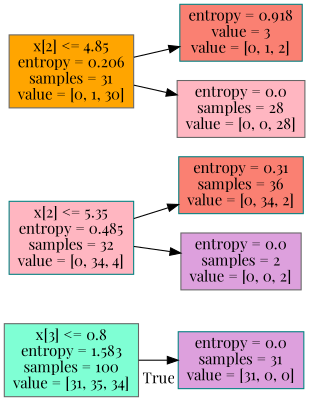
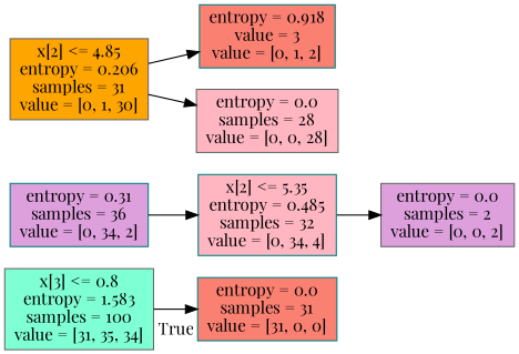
  digraph {
    fontname="Playfair Display"
    rankdir=LR
    node [color=gray40 fillcolor=salmon fontname="Playfair Display" shape=box style=filled]
    edge [fontname="Playfair Display"]
    n1 [fillcolor=aquamarine label="x[3] <= 0.8\nentropy = 1.583\nsamples = 100\nvalue = [31, 35, 34]"]
-   n2 [color=teal fillcolor=plum label="entropy = 0.0\nsamples = 31\nvalue = [31, 0, 0]"]
+   n2 [color=teal label="entropy = 0.0\nsamples = 31\nvalue = [31, 0, 0]"]
    n3 [color=teal fillcolor=lightpink label="x[2] <= 5.35\nentropy = 0.485\nsamples = 32\nvalue = [0, 34, 4]"]
-   n4 [color=teal label="entropy = 0.31\nsamples = 36\nvalue = [0, 34, 2]"]
+   n4 [color=teal fillcolor=plum label="entropy = 0.31\nsamples = 36\nvalue = [0, 34, 2]"]
    n5 [fillcolor=plum label="entropy = 0.0\nsamples = 2\nvalue = [0, 0, 2]"]
    n6 [fillcolor=orange label="x[2] <= 4.85\nentropy = 0.206\nsamples = 31\nvalue = [0, 1, 30]"]
    n7 [color=teal label="entropy = 0.918\nvalue = 3\nvalue = [0, 1, 2]"]
    n8 [fillcolor=lightpink label="entropy = 0.0\nsamples = 28\nvalue = [0, 0, 28]"]
    n1 -> n2 [headlabel=True labelangle=45 labeldistance=2.5]
-   n3 -> n4
+   n4 -> n3
    n3 -> n5
    n6 -> n7
    n6 -> n8
  }
